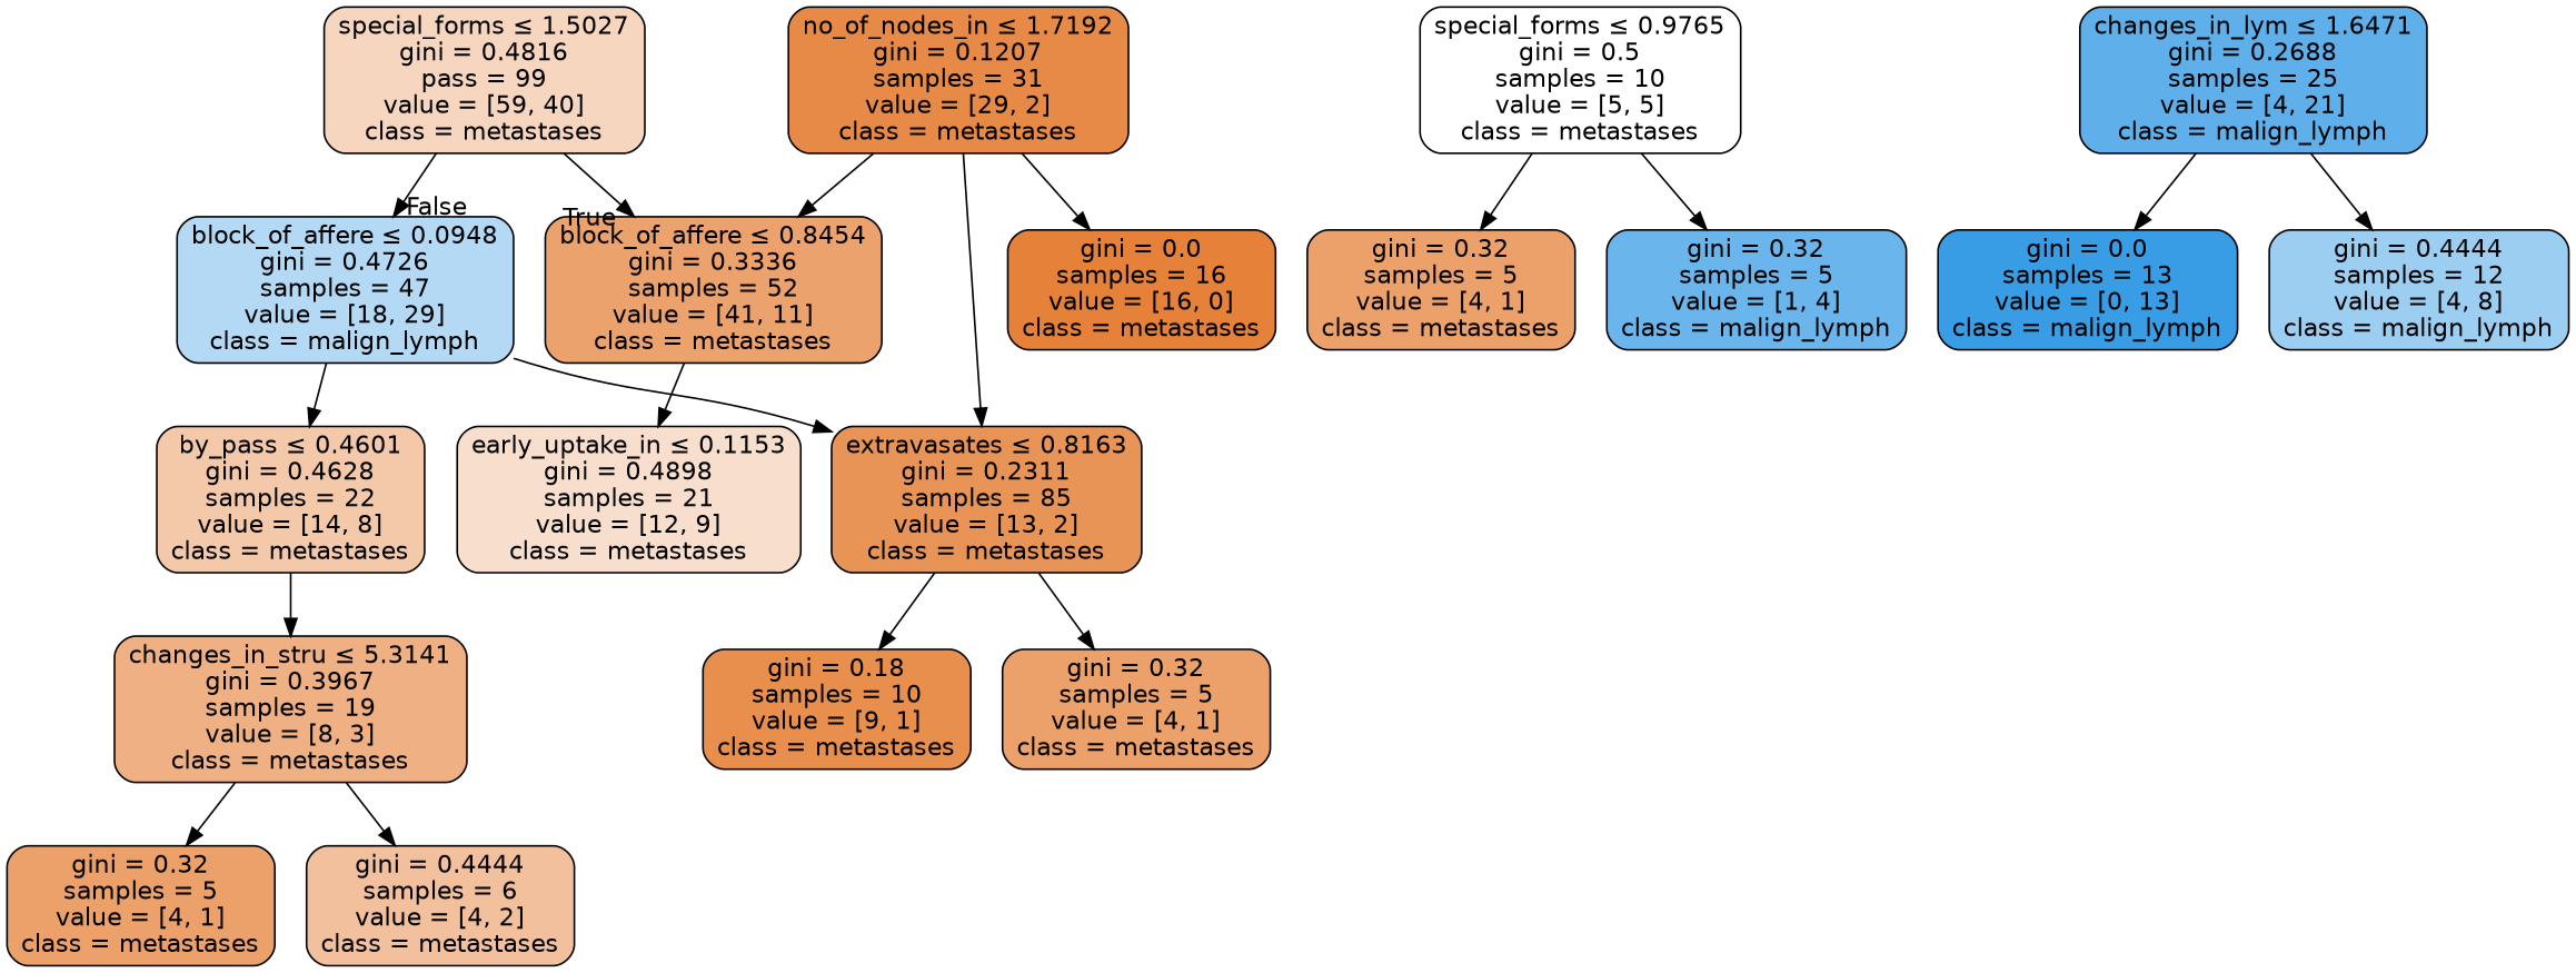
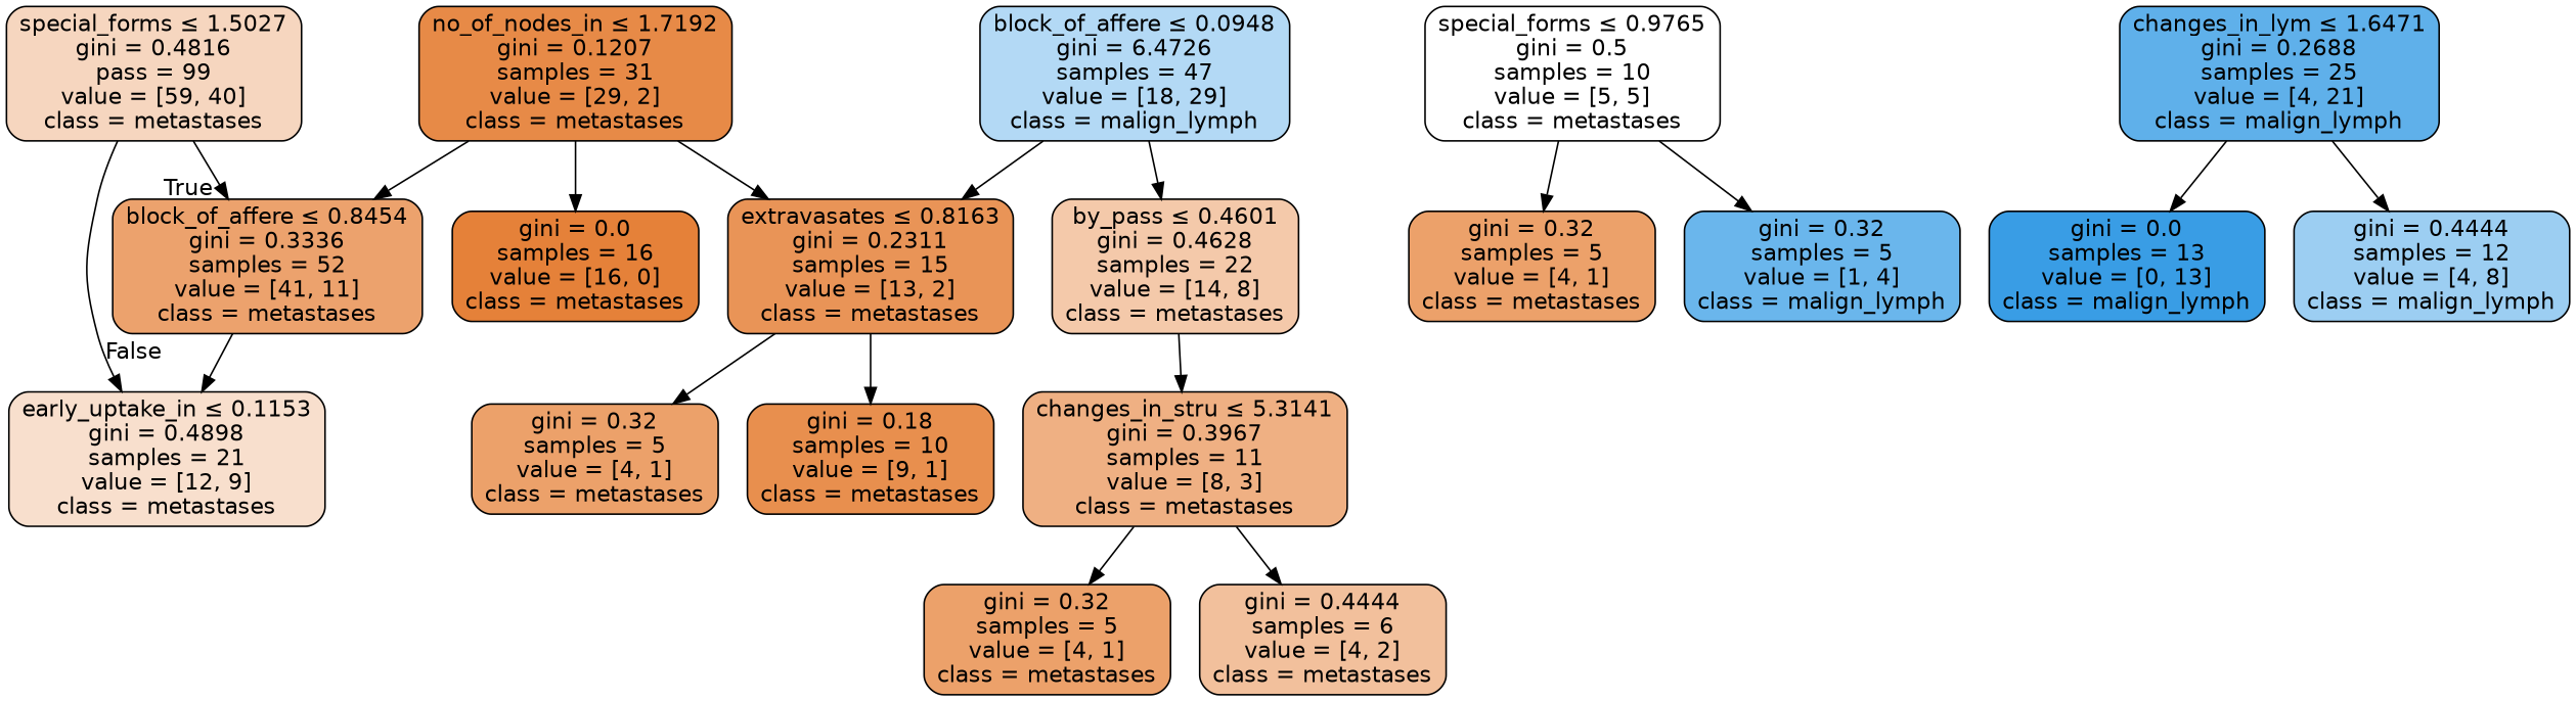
  digraph {
    node [color=black fillcolor="#e58139bf" fontname=helvetica shape=box style="filled, rounded"]
    edge [fontname=helvetica]
    n1 [fillcolor="#e5813952" label=<special_forms &le; 1.5027<br/>gini = 0.4816<br/>pass = 99<br/>value = [59, 40]<br/>class = metastases>]
    n2 [fillcolor="#e58139bb" label=<block_of_affere &le; 0.8454<br/>gini = 0.3336<br/>samples = 52<br/>value = [41, 11]<br/>class = metastases>]
-   n3 [fillcolor="#399de561" label=<block_of_affere &le; 0.0948<br/>gini = 0.4726<br/>samples = 47<br/>value = [18, 29]<br/>class = malign_lymph>]
+   n3 [fillcolor="#399de561" label=<block_of_affere &le; 0.0948<br/>gini = 6.4726<br/>samples = 47<br/>value = [18, 29]<br/>class = malign_lymph>]
    n4 [fillcolor="#e5813940" label=<early_uptake_in &le; 0.1153<br/>gini = 0.4898<br/>samples = 21<br/>value = [12, 9]<br/>class = metastases>]
-   n5 [fillcolor="#e58139d8" label=<extravasates &le; 0.8163<br/>gini = 0.2311<br/>samples = 85<br/>value = [13, 2]<br/>class = metastases>]
+   n5 [fillcolor="#e58139d8" label=<extravasates &le; 0.8163<br/>gini = 0.2311<br/>samples = 15<br/>value = [13, 2]<br/>class = metastases>]
    n6 [fillcolor="#e581396d" label=<by_pass &le; 0.4601<br/>gini = 0.4628<br/>samples = 22<br/>value = [14, 8]<br/>class = metastases>]
    n7 [fillcolor="#e58139ed" label=<no_of_nodes_in &le; 1.7192<br/>gini = 0.1207<br/>samples = 31<br/>value = [29, 2]<br/>class = metastases>]
    n8 [fillcolor="#e58139ff" label=<gini = 0.0<br/>samples = 16<br/>value = [16, 0]<br/>class = metastases>]
    n9 [fillcolor="#e5813900" label=<special_forms &le; 0.9765<br/>gini = 0.5<br/>samples = 10<br/>value = [5, 5]<br/>class = metastases>]
    n10 [label=<gini = 0.32<br/>samples = 5<br/>value = [4, 1]<br/>class = metastases>]
    n11 [fillcolor="#399de5bf" label=<gini = 0.32<br/>samples = 5<br/>value = [1, 4]<br/>class = malign_lymph>]
    n12 [label=<gini = 0.32<br/>samples = 5<br/>value = [4, 1]<br/>class = metastases>]
    n13 [fillcolor="#e58139e3" label=<gini = 0.18<br/>samples = 10<br/>value = [9, 1]<br/>class = metastases>]
    n14 [fillcolor="#399de5ce" label=<changes_in_lym &le; 1.6471<br/>gini = 0.2688<br/>samples = 25<br/>value = [4, 21]<br/>class = malign_lymph>]
    n15 [fillcolor="#399de5ff" label=<gini = 0.0<br/>samples = 13<br/>value = [0, 13]<br/>class = malign_lymph>]
    n16 [fillcolor="#399de57f" label=<gini = 0.4444<br/>samples = 12<br/>value = [4, 8]<br/>class = malign_lymph>]
-   n17 [fillcolor="#e581399f" label=<changes_in_stru &le; 5.3141<br/>gini = 0.3967<br/>samples = 19<br/>value = [8, 3]<br/>class = metastases>]
+   n17 [fillcolor="#e581399f" label=<changes_in_stru &le; 5.3141<br/>gini = 0.3967<br/>samples = 11<br/>value = [8, 3]<br/>class = metastases>]
    n18 [label=<gini = 0.32<br/>samples = 5<br/>value = [4, 1]<br/>class = metastases>]
    n19 [fillcolor="#e581397f" label=<gini = 0.4444<br/>samples = 6<br/>value = [4, 2]<br/>class = metastases>]
    n1 -> n2 [headlabel=True labelangle=45 labeldistance=2.5]
-   n1 -> n3 [headlabel=False labelangle=-45 labeldistance=2.5]
+   n1 -> n4 [headlabel=False labelangle=-45 labeldistance=2.5]
    n2 -> n4
    n3 -> n5
    n3 -> n6
    n5 -> n12
    n5 -> n13
    n6 -> n17
    n7 -> n2
    n7 -> n5
    n7 -> n8
    n9 -> n10
    n9 -> n11
    n14 -> n15
    n14 -> n16
    n17 -> n18
    n17 -> n19
  }
